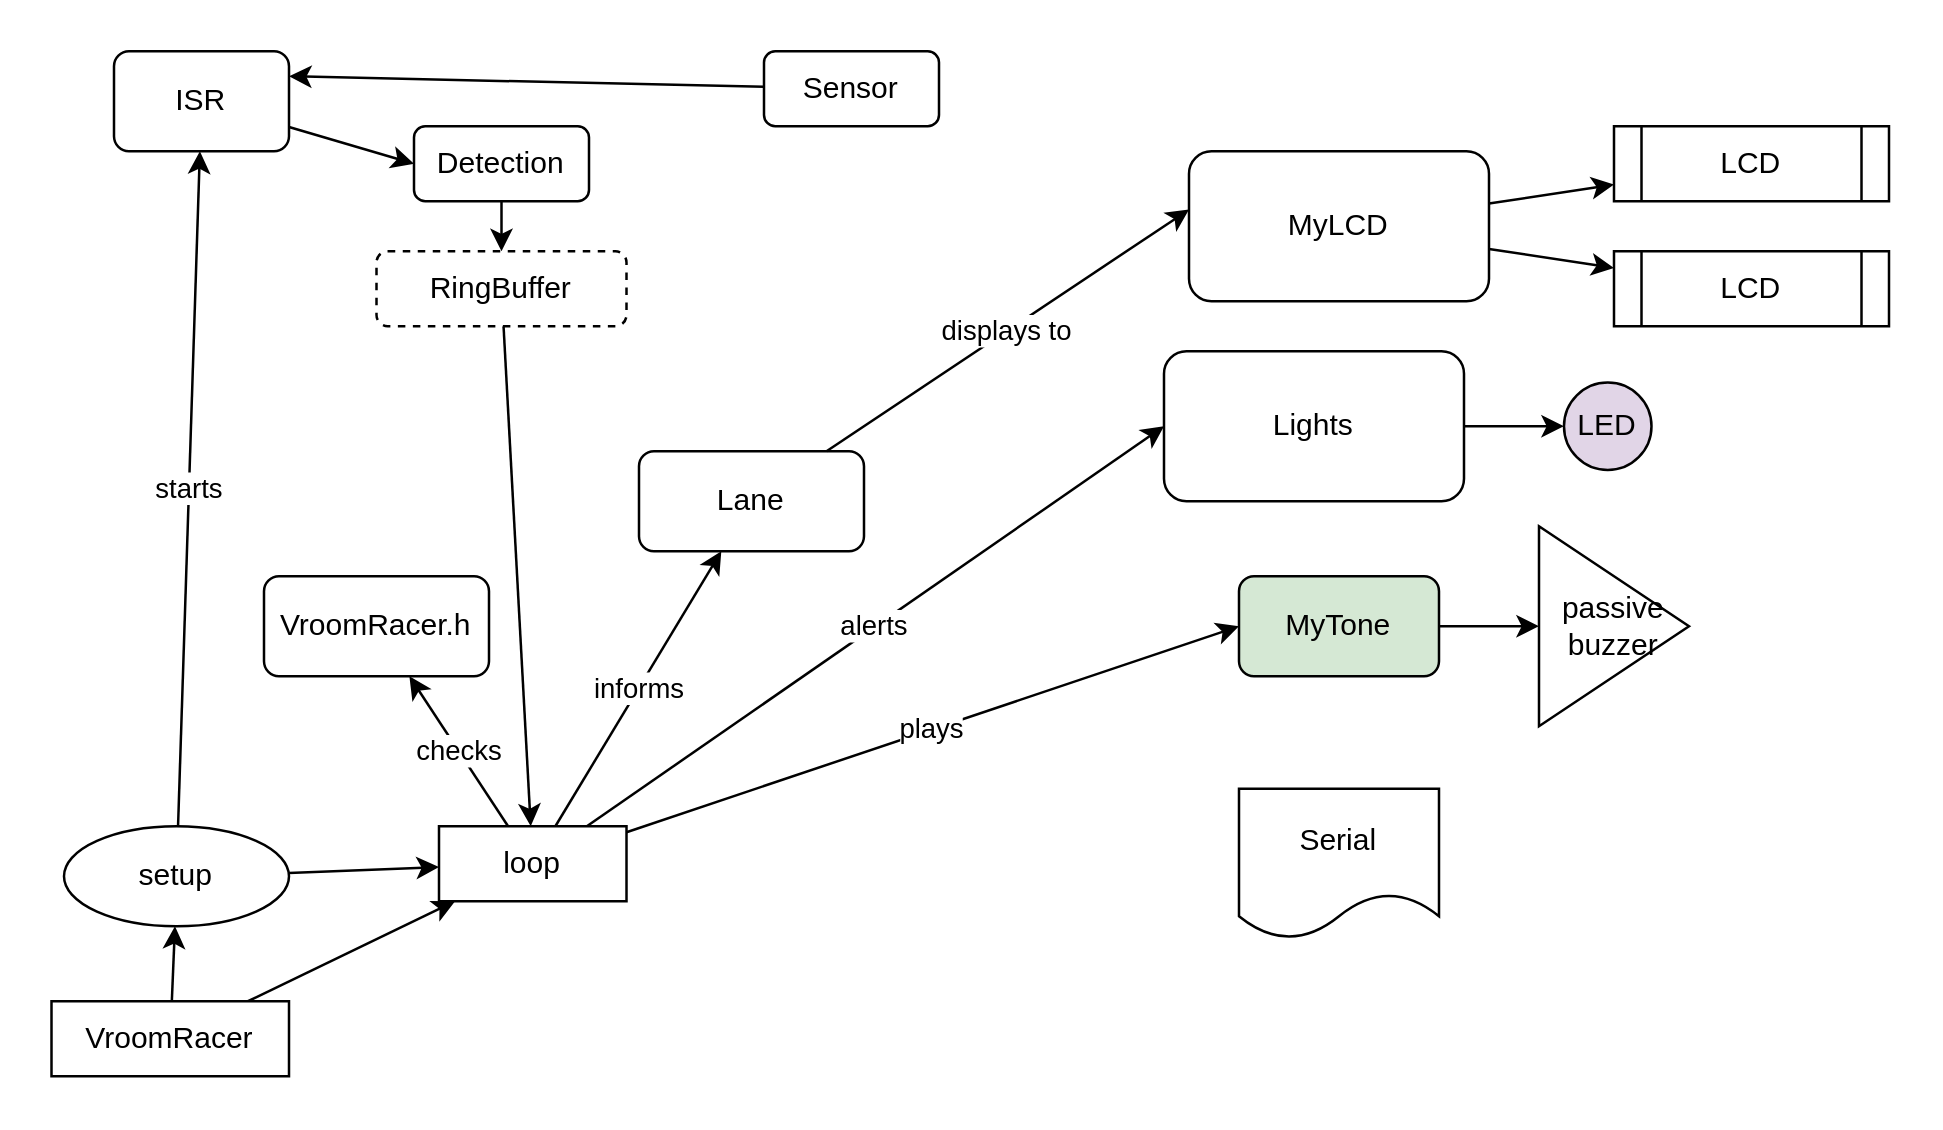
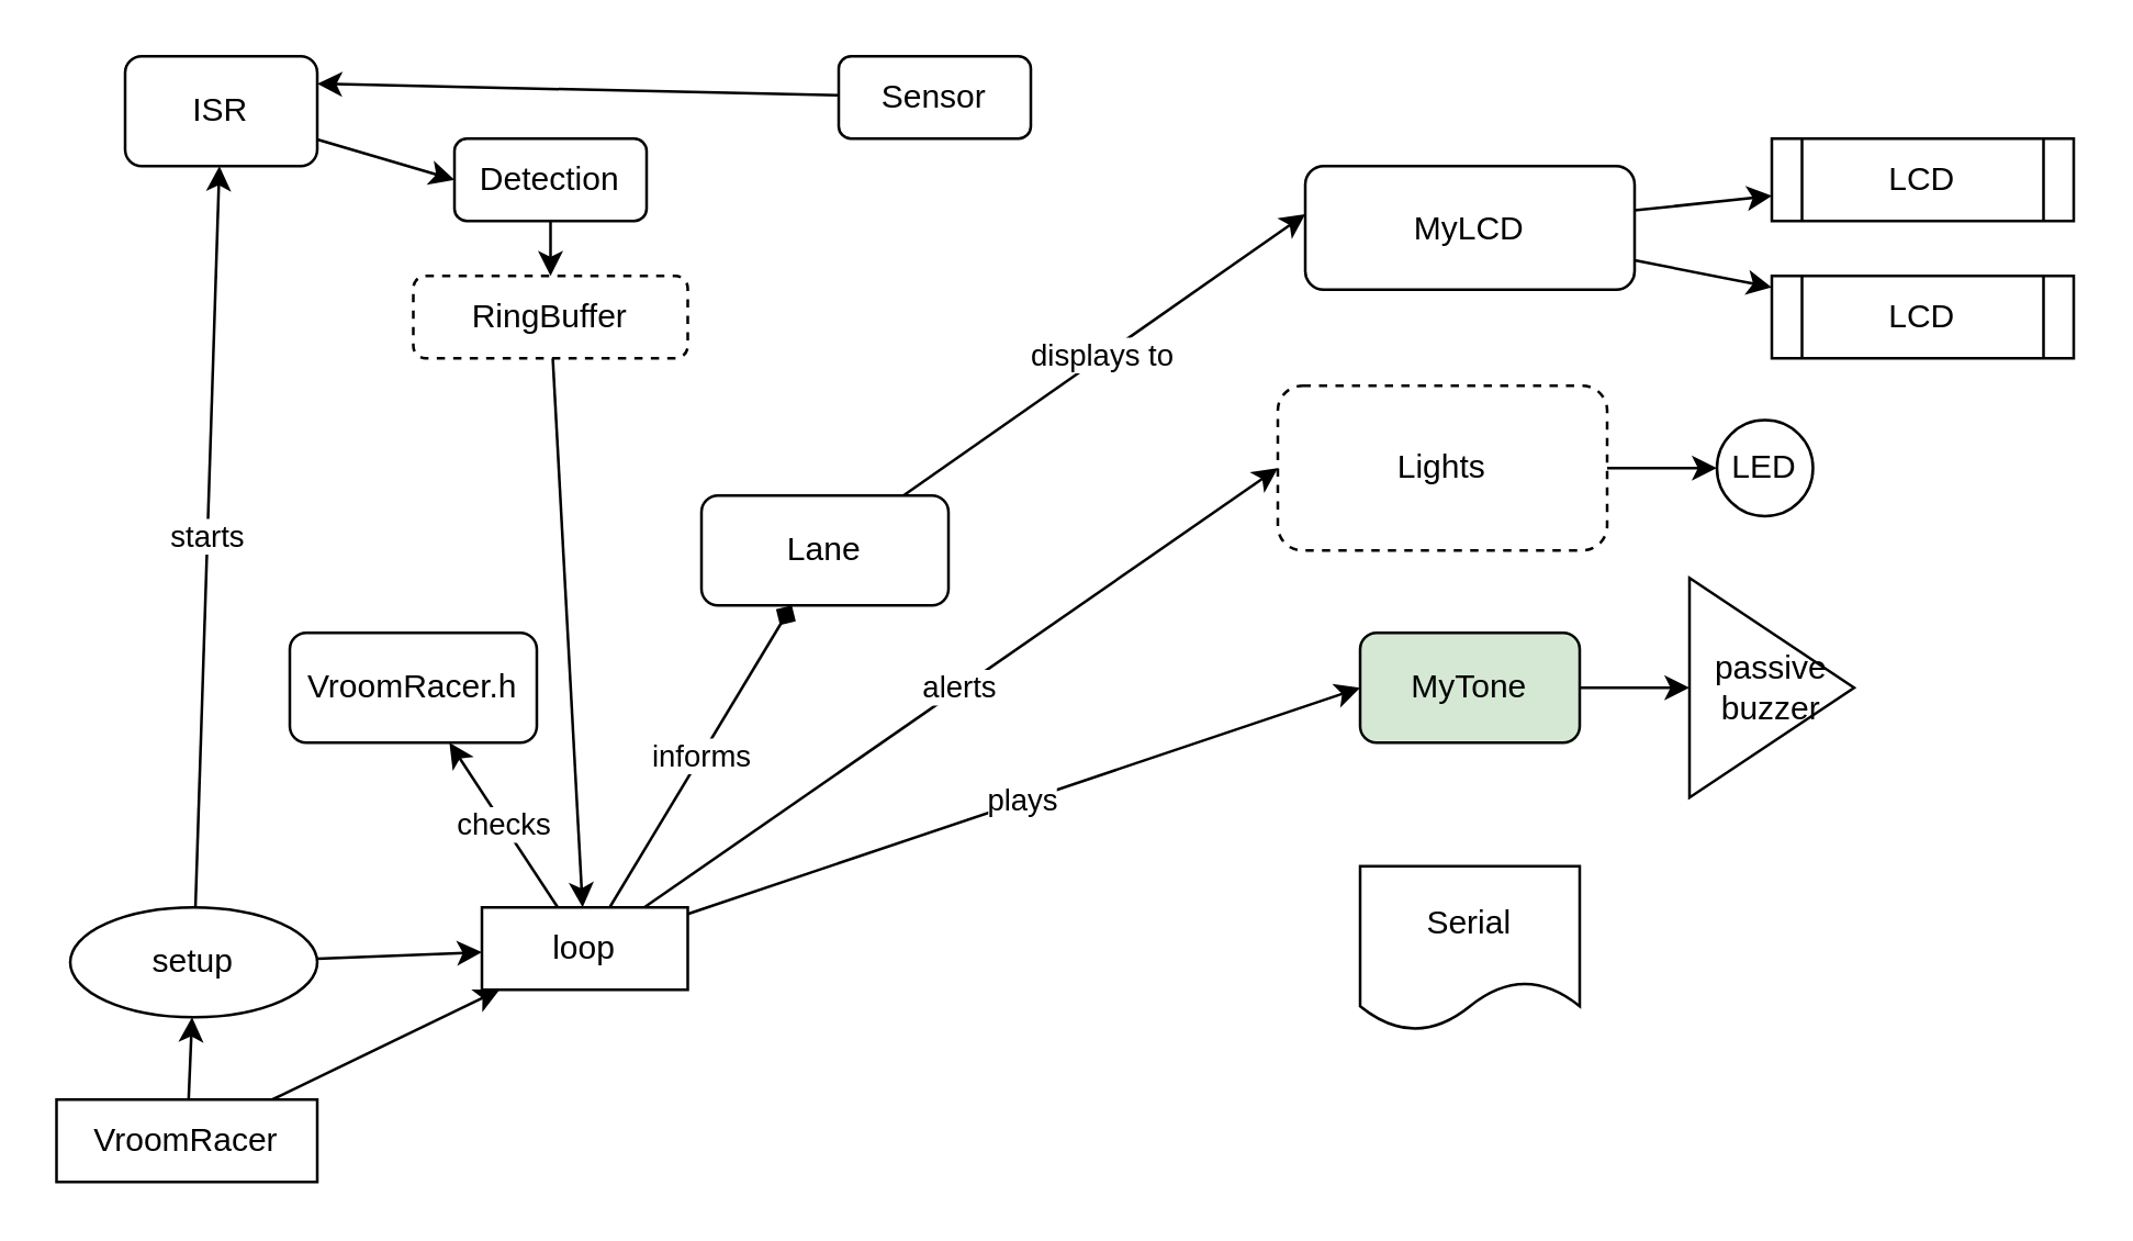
  <mxCell id="0" />
  <mxCell id="1" parent="0" />
  <mxCell id="2" value="" style="rounded=0;orthogonalLoop=1;jettySize=auto;html=1;" edge="1" parent="1" source="4" target="24"><mxGeometry relative="1" as="geometry" /></mxCell>
  <mxCell id="3" style="rounded=0;orthogonalLoop=1;jettySize=auto;html=1;" edge="1" parent="1" source="4" target="29"><mxGeometry relative="1" as="geometry" /></mxCell>
  <mxCell id="4" value="VroomRacer" style="rounded=0;whiteSpace=wrap;html=1;" vertex="1" parent="1"><mxGeometry x="20" y="400" width="95" height="30" as="geometry" /></mxCell>
  <mxCell id="5" value="VroomRacer.h" style="rounded=1;whiteSpace=wrap;html=1;" vertex="1" parent="1"><mxGeometry x="105" y="230" width="90" height="40" as="geometry" /></mxCell>
  <mxCell id="6" style="rounded=0;orthogonalLoop=1;jettySize=auto;html=1;entryX=0;entryY=0.5;entryDx=0;entryDy=0;" edge="1" parent="1" source="7" target="9"><mxGeometry relative="1" as="geometry" /></mxCell>
  <mxCell id="7" value="ISR" style="rounded=1;whiteSpace=wrap;html=1;" vertex="1" parent="1"><mxGeometry x="45" y="20" width="70" height="40" as="geometry" /></mxCell>
  <mxCell id="8" value="" style="rounded=0;orthogonalLoop=1;jettySize=auto;html=1;" edge="1" parent="1" source="9" target="19"><mxGeometry relative="1" as="geometry" /></mxCell>
  <mxCell id="9" value="Detection" style="rounded=1;whiteSpace=wrap;html=1;" vertex="1" parent="1"><mxGeometry x="165" y="50" width="70" height="30" as="geometry" /></mxCell>
  <mxCell id="10" value="Lane" style="rounded=1;whiteSpace=wrap;html=1;" vertex="1" parent="1"><mxGeometry x="255" y="180" width="90" height="40" as="geometry" /></mxCell>
  <mxCell id="11" value="" style="rounded=0;orthogonalLoop=1;jettySize=auto;html=1;" edge="1" parent="1" source="12" target="32"><mxGeometry relative="1" as="geometry" /></mxCell>
- <mxCell id="12" value="Lights" style="rounded=1;whiteSpace=wrap;html=1;" vertex="1" parent="1"><mxGeometry x="465" y="140" width="120" height="60" as="geometry" /></mxCell>
+ <mxCell id="12" value="Lights" style="rounded=1;whiteSpace=wrap;html=1;dashed=1;" vertex="1" parent="1"><mxGeometry x="465" y="140" width="120" height="60" as="geometry" /></mxCell>
  <mxCell id="13" value="" style="rounded=0;orthogonalLoop=1;jettySize=auto;html=1;" edge="1" parent="1" source="15" target="34"><mxGeometry relative="1" as="geometry" /></mxCell>
  <mxCell id="14" style="rounded=0;orthogonalLoop=1;jettySize=auto;html=1;" edge="1" parent="1" source="15" target="35"><mxGeometry relative="1" as="geometry" /></mxCell>
- <mxCell id="15" value="MyLCD" style="rounded=1;whiteSpace=wrap;html=1;" vertex="1" parent="1"><mxGeometry x="475" y="60" width="120" height="60" as="geometry" /></mxCell>
+ <mxCell id="15" value="MyLCD" style="rounded=1;whiteSpace=wrap;html=1;" vertex="1" parent="1"><mxGeometry x="475" y="60" width="120" height="45" as="geometry" /></mxCell>
  <mxCell id="16" style="rounded=0;orthogonalLoop=1;jettySize=auto;html=1;entryX=0;entryY=0.5;entryDx=0;entryDy=0;" edge="1" parent="1" source="17" target="30"><mxGeometry relative="1" as="geometry" /></mxCell>
  <mxCell id="17" value="MyTone" style="rounded=1;whiteSpace=wrap;html=1;fillColor=#d5e8d4;" vertex="1" parent="1"><mxGeometry x="495" y="230" width="80" height="40" as="geometry" /></mxCell>
  <mxCell id="18" style="rounded=0;orthogonalLoop=1;jettySize=auto;html=1;" edge="1" parent="1" source="19" target="29"><mxGeometry relative="1" as="geometry" /></mxCell>
  <mxCell id="19" value="RingBuffer" style="rounded=1;whiteSpace=wrap;html=1;dashed=1;" vertex="1" parent="1"><mxGeometry x="150" y="100" width="100" height="30" as="geometry" /></mxCell>
  <mxCell id="20" style="rounded=0;orthogonalLoop=1;jettySize=auto;html=1;entryX=1;entryY=0.25;entryDx=0;entryDy=0;" edge="1" parent="1" source="21" target="7"><mxGeometry relative="1" as="geometry" /></mxCell>
  <mxCell id="21" value="Sensor" style="rounded=1;whiteSpace=wrap;html=1;" vertex="1" parent="1"><mxGeometry x="305" y="20" width="70" height="30" as="geometry" /></mxCell>
  <mxCell id="22" value="starts" style="rounded=0;orthogonalLoop=1;jettySize=auto;html=1;" edge="1" parent="1" source="24" target="7"><mxGeometry relative="1" as="geometry" /></mxCell>
  <mxCell id="23" style="rounded=0;orthogonalLoop=1;jettySize=auto;html=1;" edge="1" parent="1" source="24" target="29"><mxGeometry relative="1" as="geometry" /></mxCell>
  <mxCell id="24" value="setup" style="ellipse;whiteSpace=wrap;html=1;" vertex="1" parent="1"><mxGeometry x="25" y="330" width="90" height="40" as="geometry" /></mxCell>
  <mxCell id="25" value="checks" style="rounded=0;orthogonalLoop=1;jettySize=auto;html=1;" edge="1" parent="1" source="29" target="5"><mxGeometry relative="1" as="geometry" /></mxCell>
- <mxCell id="26" value="informs" style="rounded=0;orthogonalLoop=1;jettySize=auto;html=1;" edge="1" parent="1" source="29" target="10"><mxGeometry relative="1" as="geometry" /></mxCell>
+ <mxCell id="26" value="informs" style="rounded=0;orthogonalLoop=1;jettySize=auto;html=1;endArrow=diamond;" edge="1" parent="1" source="29" target="10"><mxGeometry relative="1" as="geometry" /></mxCell>
  <mxCell id="27" value="alerts" style="rounded=0;orthogonalLoop=1;jettySize=auto;html=1;entryX=0;entryY=0.5;entryDx=0;entryDy=0;" edge="1" parent="1" source="29" target="12"><mxGeometry relative="1" as="geometry" /></mxCell>
  <mxCell id="28" value="plays" style="rounded=0;orthogonalLoop=1;jettySize=auto;html=1;entryX=0;entryY=0.5;entryDx=0;entryDy=0;" edge="1" parent="1" source="29" target="17"><mxGeometry relative="1" as="geometry" /></mxCell>
  <mxCell id="29" value="loop" style="rounded=0;whiteSpace=wrap;html=1;" vertex="1" parent="1"><mxGeometry x="175" y="330" width="75" height="30" as="geometry" /></mxCell>
  <mxCell id="30" value="passive&lt;div&gt;buzzer&lt;/div&gt;" style="triangle;whiteSpace=wrap;html=1;" vertex="1" parent="1"><mxGeometry x="615" y="210" width="60" height="80" as="geometry" /></mxCell>
  <mxCell id="31" value="Serial" style="shape=document;whiteSpace=wrap;html=1;boundedLbl=1;" vertex="1" parent="1"><mxGeometry x="495" y="315" width="80" height="60" as="geometry" /></mxCell>
- <mxCell id="32" value="LED" style="ellipse;whiteSpace=wrap;html=1;aspect=fixed;fillColor=#e1d5e7;" vertex="1" parent="1"><mxGeometry x="625" y="152.5" width="35" height="35" as="geometry" /></mxCell>
+ <mxCell id="32" value="LED" style="ellipse;whiteSpace=wrap;html=1;aspect=fixed;" vertex="1" parent="1"><mxGeometry x="625" y="152.5" width="35" height="35" as="geometry" /></mxCell>
  <mxCell id="33" value="displays to" style="rounded=0;orthogonalLoop=1;jettySize=auto;html=1;entryX=0;entryY=0.389;entryDx=0;entryDy=0;entryPerimeter=0;" edge="1" parent="1" source="10" target="15"><mxGeometry relative="1" as="geometry" /></mxCell>
  <mxCell id="34" value="LCD" style="shape=process;whiteSpace=wrap;html=1;backgroundOutline=1;" vertex="1" parent="1"><mxGeometry x="645" y="50" width="110" height="30" as="geometry" /></mxCell>
  <mxCell id="35" value="LCD" style="shape=process;whiteSpace=wrap;html=1;backgroundOutline=1;" vertex="1" parent="1"><mxGeometry x="645" y="100" width="110" height="30" as="geometry" /></mxCell>
